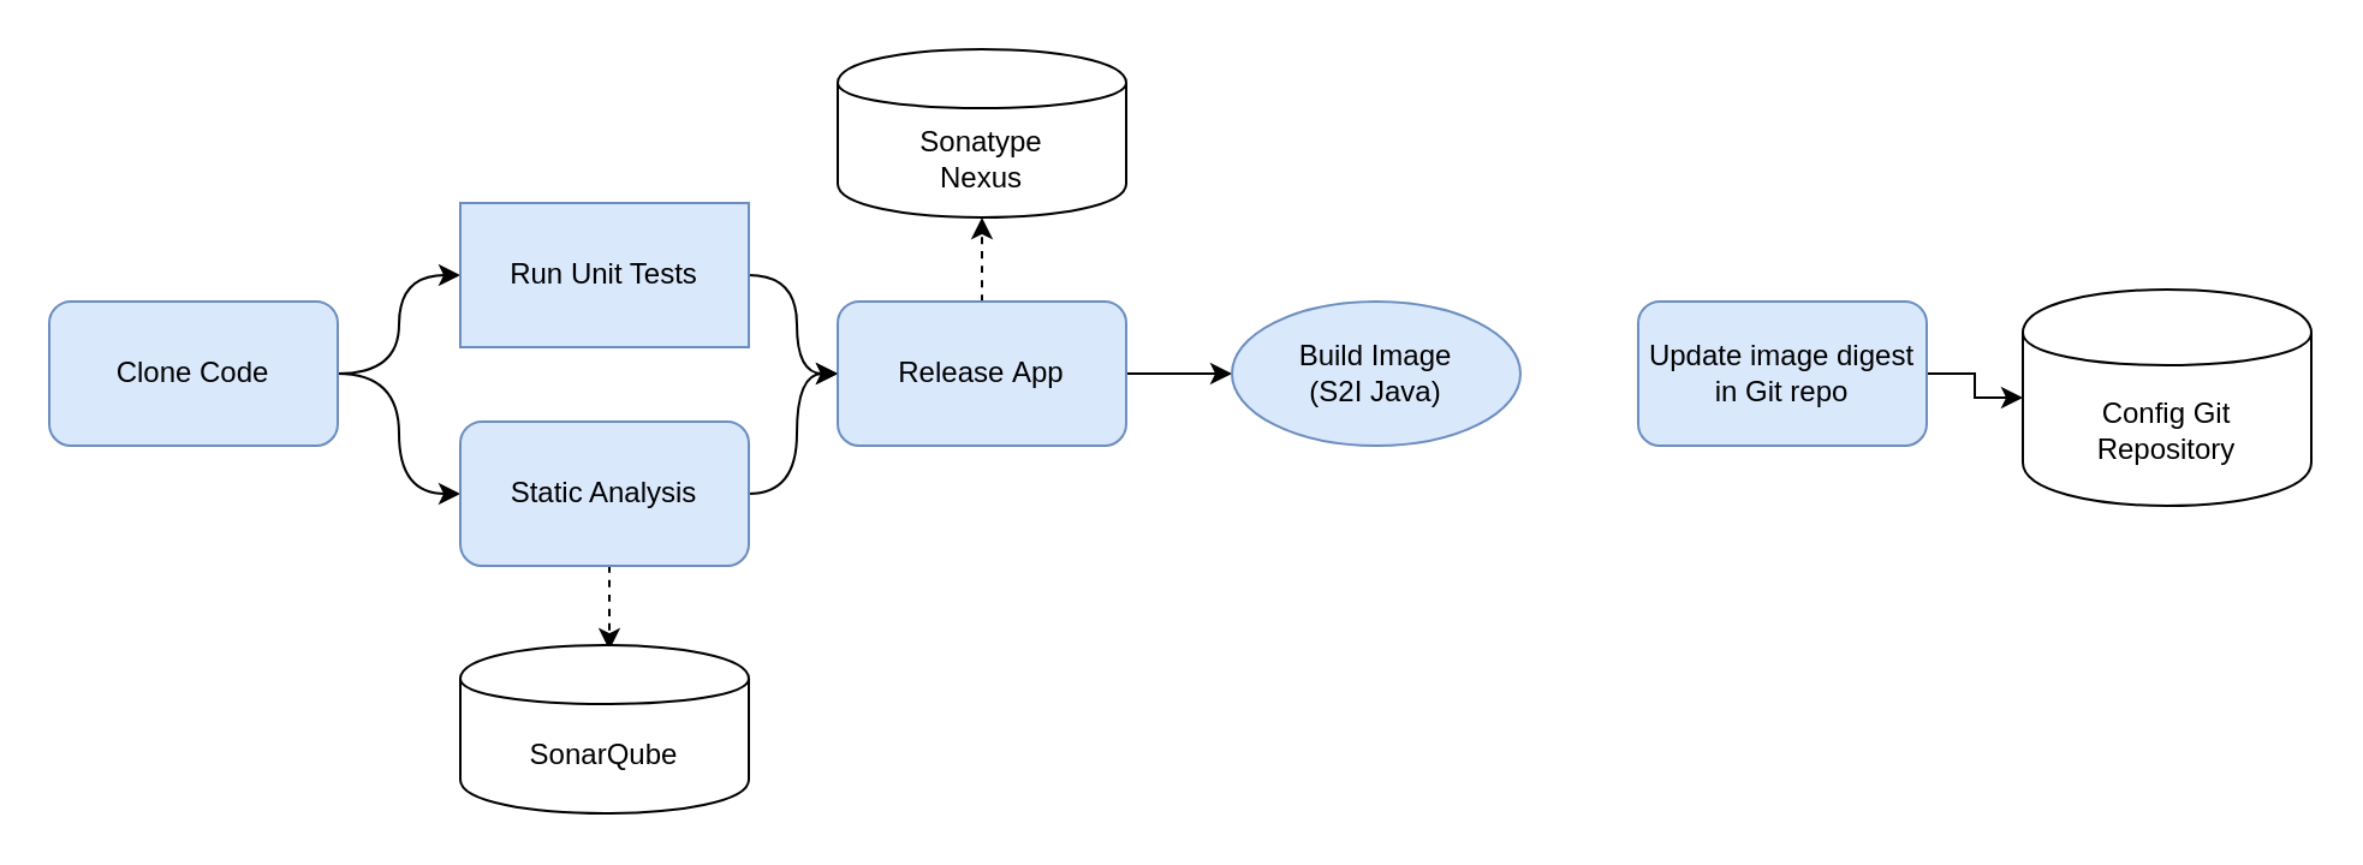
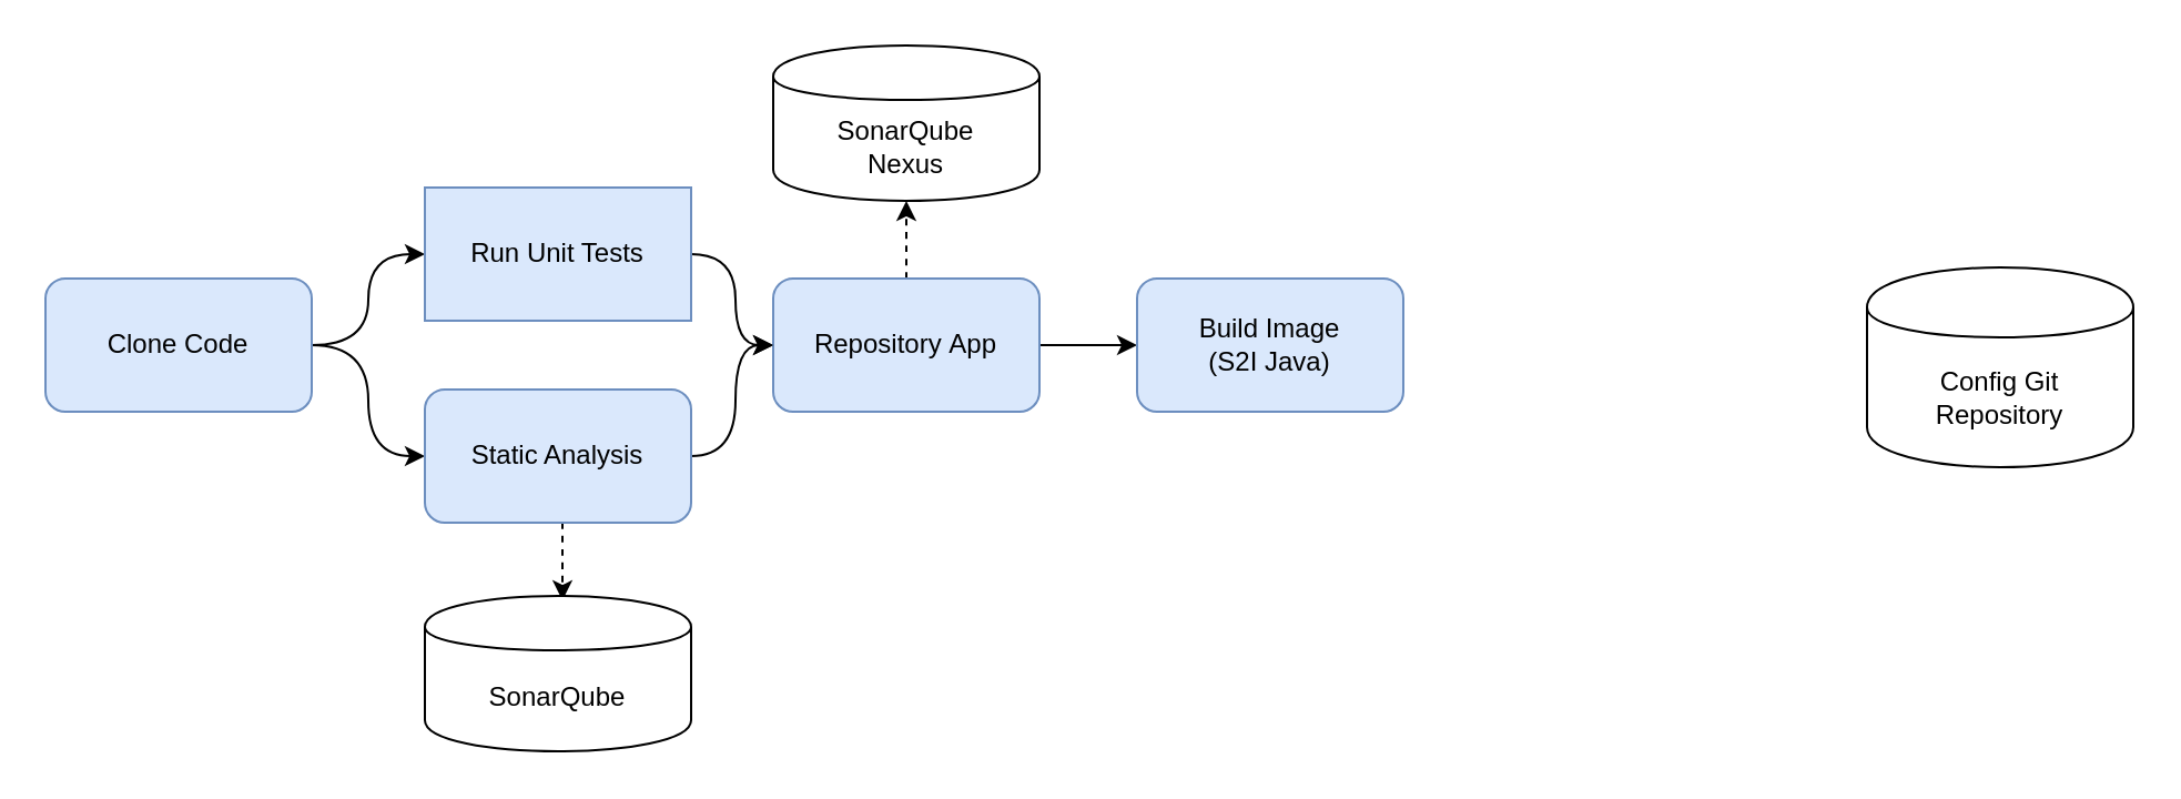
  <mxCell id="0" />
  <mxCell id="1" parent="0" />
  <mxCell id="2" style="edgeStyle=orthogonalEdgeStyle;rounded=0;orthogonalLoop=1;jettySize=auto;html=1;exitX=1;exitY=0.5;exitDx=0;exitDy=0;entryX=0;entryY=0.5;entryDx=0;entryDy=0;elbow=vertical;curved=1;" parent="1" source="4" target="15" edge="1"><mxGeometry relative="1" as="geometry" /></mxCell>
  <mxCell id="3" style="edgeStyle=orthogonalEdgeStyle;curved=1;rounded=0;orthogonalLoop=1;jettySize=auto;html=1;exitX=1;exitY=0.5;exitDx=0;exitDy=0;entryX=0;entryY=0.5;entryDx=0;entryDy=0;" parent="1" source="4" target="11" edge="1"><mxGeometry relative="1" as="geometry" /></mxCell>
  <mxCell id="4" value="Clone Code" style="rounded=1;whiteSpace=wrap;html=1;fillColor=#dae8fc;strokeColor=#6c8ebf;" parent="1" vertex="1"><mxGeometry x="20" y="125" width="120" height="60" as="geometry" /></mxCell>
  <mxCell id="5" style="edgeStyle=orthogonalEdgeStyle;curved=1;rounded=0;orthogonalLoop=1;jettySize=auto;html=1;exitX=0.5;exitY=0;exitDx=0;exitDy=0;entryX=0.5;entryY=1;entryDx=0;entryDy=0;dashed=1;" parent="1" source="8" target="12" edge="1"><mxGeometry relative="1" as="geometry"><mxPoint x="408" y="95" as="targetPoint" /></mxGeometry></mxCell>
  <mxCell id="6" style="edgeStyle=orthogonalEdgeStyle;curved=1;rounded=0;orthogonalLoop=1;jettySize=auto;html=1;entryX=0;entryY=0.5;entryDx=0;entryDy=0;" parent="1" source="15" target="8" edge="1"><mxGeometry relative="1" as="geometry" /></mxCell>
  <mxCell id="7" style="edgeStyle=orthogonalEdgeStyle;rounded=0;orthogonalLoop=1;jettySize=auto;html=1;exitX=1;exitY=0.5;exitDx=0;exitDy=0;entryX=0;entryY=0.5;entryDx=0;entryDy=0;" parent="1" source="8" target="14" edge="1"><mxGeometry relative="1" as="geometry" /></mxCell>
- <mxCell id="8" value="Release&amp;nbsp;App" style="rounded=1;whiteSpace=wrap;html=1;fillColor=#dae8fc;strokeColor=#6c8ebf;" parent="1" vertex="1"><mxGeometry x="348" y="125" width="120" height="60" as="geometry" /></mxCell>
+ <mxCell id="8" value="Repository&amp;nbsp;App" style="rounded=1;whiteSpace=wrap;html=1;fillColor=#dae8fc;strokeColor=#6c8ebf;" parent="1" vertex="1"><mxGeometry x="348" y="125" width="120" height="60" as="geometry" /></mxCell>
  <mxCell id="9" style="edgeStyle=orthogonalEdgeStyle;curved=1;rounded=0;orthogonalLoop=1;jettySize=auto;html=1;exitX=0.5;exitY=1;exitDx=0;exitDy=0;entryX=0.5;entryY=0;entryDx=0;entryDy=0;dashed=1;" parent="1" edge="1"><mxGeometry relative="1" as="geometry"><mxPoint x="253" y="235" as="sourcePoint" /><mxPoint x="253" y="270" as="targetPoint" /></mxGeometry></mxCell>
  <mxCell id="10" style="edgeStyle=orthogonalEdgeStyle;curved=1;rounded=0;orthogonalLoop=1;jettySize=auto;html=1;exitX=1;exitY=0.5;exitDx=0;exitDy=0;entryX=0;entryY=0.5;entryDx=0;entryDy=0;" parent="1" source="11" target="8" edge="1"><mxGeometry relative="1" as="geometry"><mxPoint x="331" y="215" as="targetPoint" /></mxGeometry></mxCell>
  <mxCell id="11" value="Static Analysis" style="rounded=1;whiteSpace=wrap;html=1;fillColor=#dae8fc;strokeColor=#6c8ebf;" parent="1" vertex="1"><mxGeometry x="191" y="175" width="120" height="60" as="geometry" /></mxCell>
- <mxCell id="12" value="Sonatype &lt;br&gt;Nexus" style="shape=cylinder;whiteSpace=wrap;html=1;boundedLbl=1;backgroundOutline=1;" parent="1" vertex="1"><mxGeometry x="348" y="20" width="120" height="70" as="geometry" /></mxCell>
+ <mxCell id="12" value="SonarQube &lt;br&gt;Nexus" style="shape=cylinder;whiteSpace=wrap;html=1;boundedLbl=1;backgroundOutline=1;" parent="1" vertex="1"><mxGeometry x="348" y="20" width="120" height="70" as="geometry" /></mxCell>
  <mxCell id="13" value="SonarQube" style="shape=cylinder;whiteSpace=wrap;html=1;boundedLbl=1;backgroundOutline=1;" parent="1" vertex="1"><mxGeometry x="191" y="268" width="120" height="70" as="geometry" /></mxCell>
- <mxCell id="14" value="Build Image&lt;br&gt;(S2I Java)" style="ellipse;whiteSpace=wrap;html=1;fillColor=#dae8fc;strokeColor=#6c8ebf;" parent="1" vertex="1"><mxGeometry x="512" y="125" width="120" height="60" as="geometry" /></mxCell>
+ <mxCell id="14" value="Build Image&lt;br&gt;(S2I Java)" style="rounded=1;whiteSpace=wrap;html=1;fillColor=#dae8fc;strokeColor=#6c8ebf;" parent="1" vertex="1"><mxGeometry x="512" y="125" width="120" height="60" as="geometry" /></mxCell>
  <mxCell id="15" value="Run Unit Tests" style="whiteSpace=wrap;html=1;fillColor=#dae8fc;strokeColor=#6c8ebf;rounded=0;" parent="1" vertex="1"><mxGeometry x="191" y="84" width="120" height="60" as="geometry" /></mxCell>
- <mxCell id="16" style="edgeStyle=orthogonalEdgeStyle;rounded=0;orthogonalLoop=1;jettySize=auto;html=1;exitX=1;exitY=0.5;exitDx=0;exitDy=0;entryX=0;entryY=0.5;entryDx=0;entryDy=0;" edge="1" parent="1" source="17" target="18"><mxGeometry relative="1" as="geometry" /></mxCell>
- <mxCell id="17" value="Update image digest in Git repo" style="rounded=1;whiteSpace=wrap;html=1;fillColor=#dae8fc;strokeColor=#6c8ebf;" parent="1" vertex="1"><mxGeometry x="681" y="125" width="120" height="60" as="geometry" /></mxCell>
  <mxCell id="18" value="Config Git&lt;br&gt;Repository" style="shape=cylinder;whiteSpace=wrap;html=1;boundedLbl=1;backgroundOutline=1;" vertex="1" parent="1"><mxGeometry x="841" y="120" width="120" height="90" as="geometry" /></mxCell>
